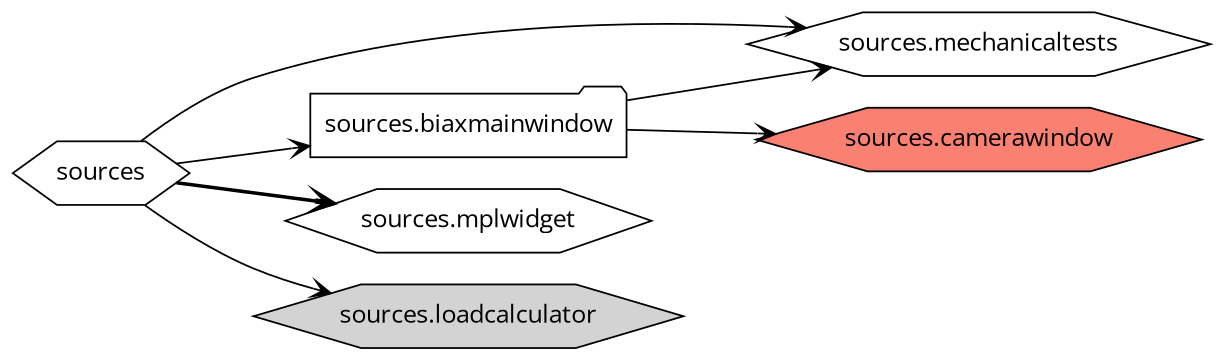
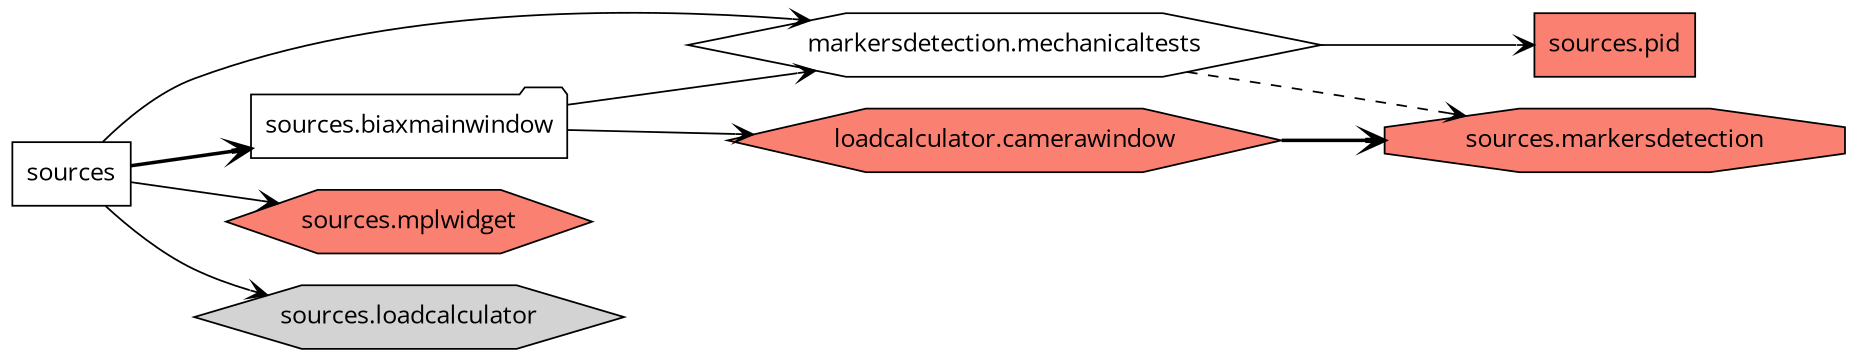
  digraph {
    fontname="Open Sans"
    rankdir=LR
    node [color=black fillcolor=white fontname="Open Sans" shape=hexagon style="solid,filled"]
    edge [arrowhead=open arrowtail=none fontname="Open Sans" style=solid]
-   n1 [label=sources]
+   n1 [label=sources shape=box]
    n2 [label="sources.biaxmainwindow" shape=folder]
-   n3 [label="sources.mechanicaltests"]
-   n4 [label="sources.mplwidget"]
+   n3 [label="markersdetection.mechanicaltests"]
+   n4 [fillcolor=salmon label="sources.mplwidget"]
    n5 [fillcolor=lightgrey label="sources.loadcalculator"]
-   n6 [fillcolor=salmon label="sources.camerawindow"]
-   n1 -> n2
+   n6 [fillcolor=salmon label="loadcalculator.camerawindow"]
+   n7 [fillcolor=salmon label="sources.markersdetection" shape=octagon]
+   n8 [fillcolor=salmon label="sources.pid" shape=box]
+   n1 -> n2 [style=bold]
    n1 -> n3
-   n1 -> n4 [style=bold]
+   n1 -> n4
    n1 -> n5
    n2 -> n3
    n2 -> n6
+   n3 -> n7 [style=dashed]
+   n3 -> n8
+   n6 -> n7 [style=bold]
  }
